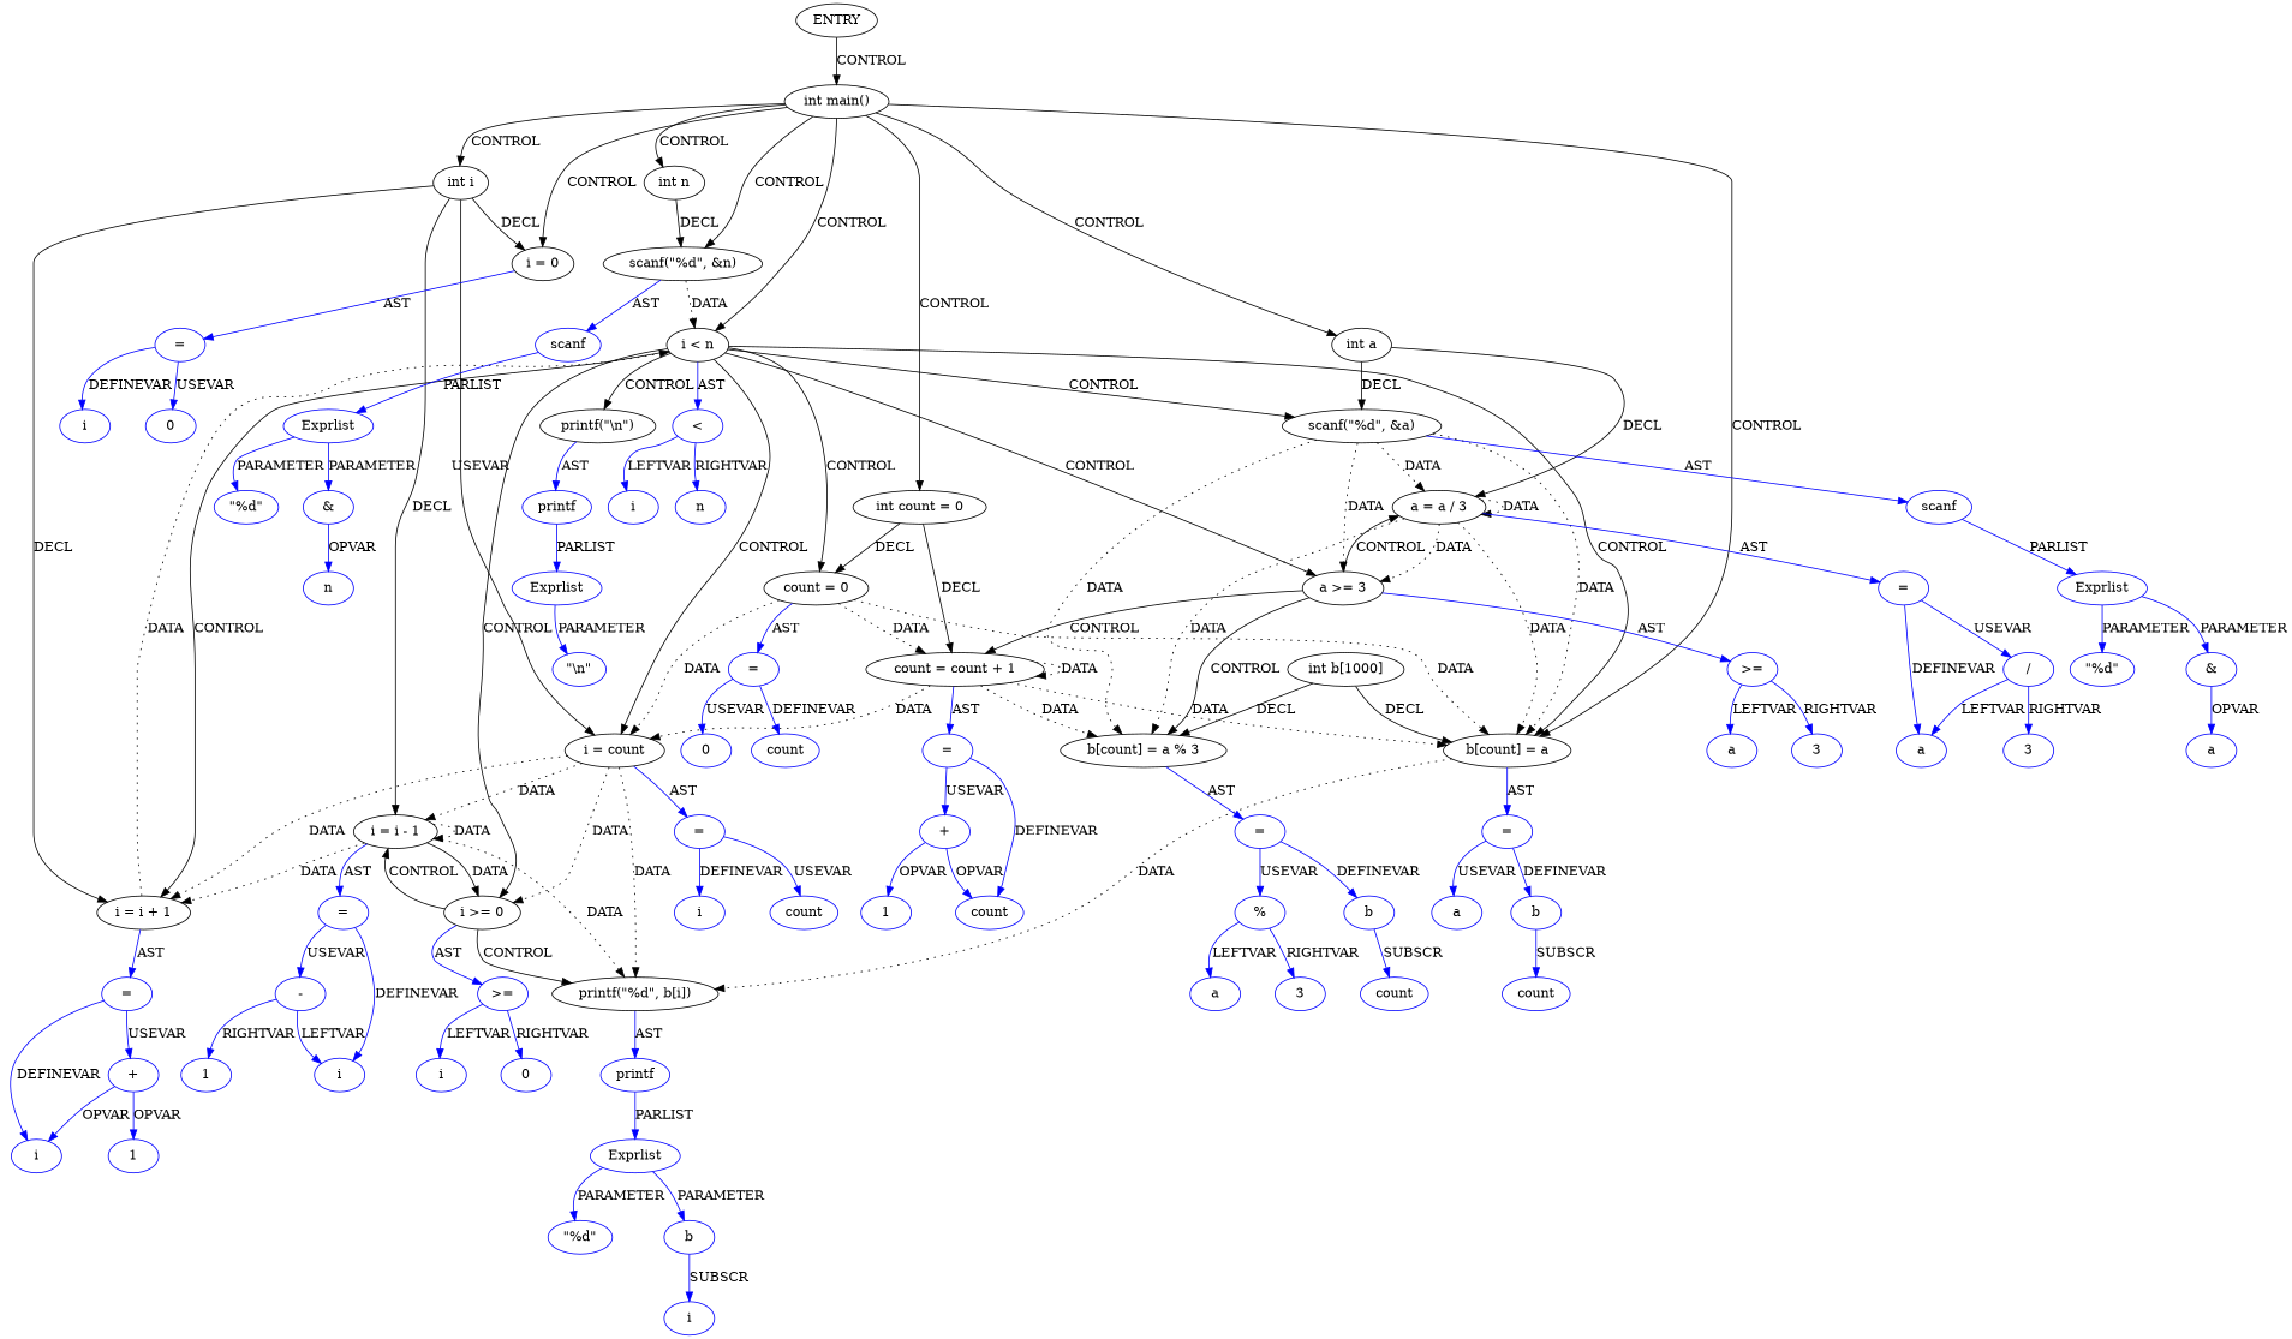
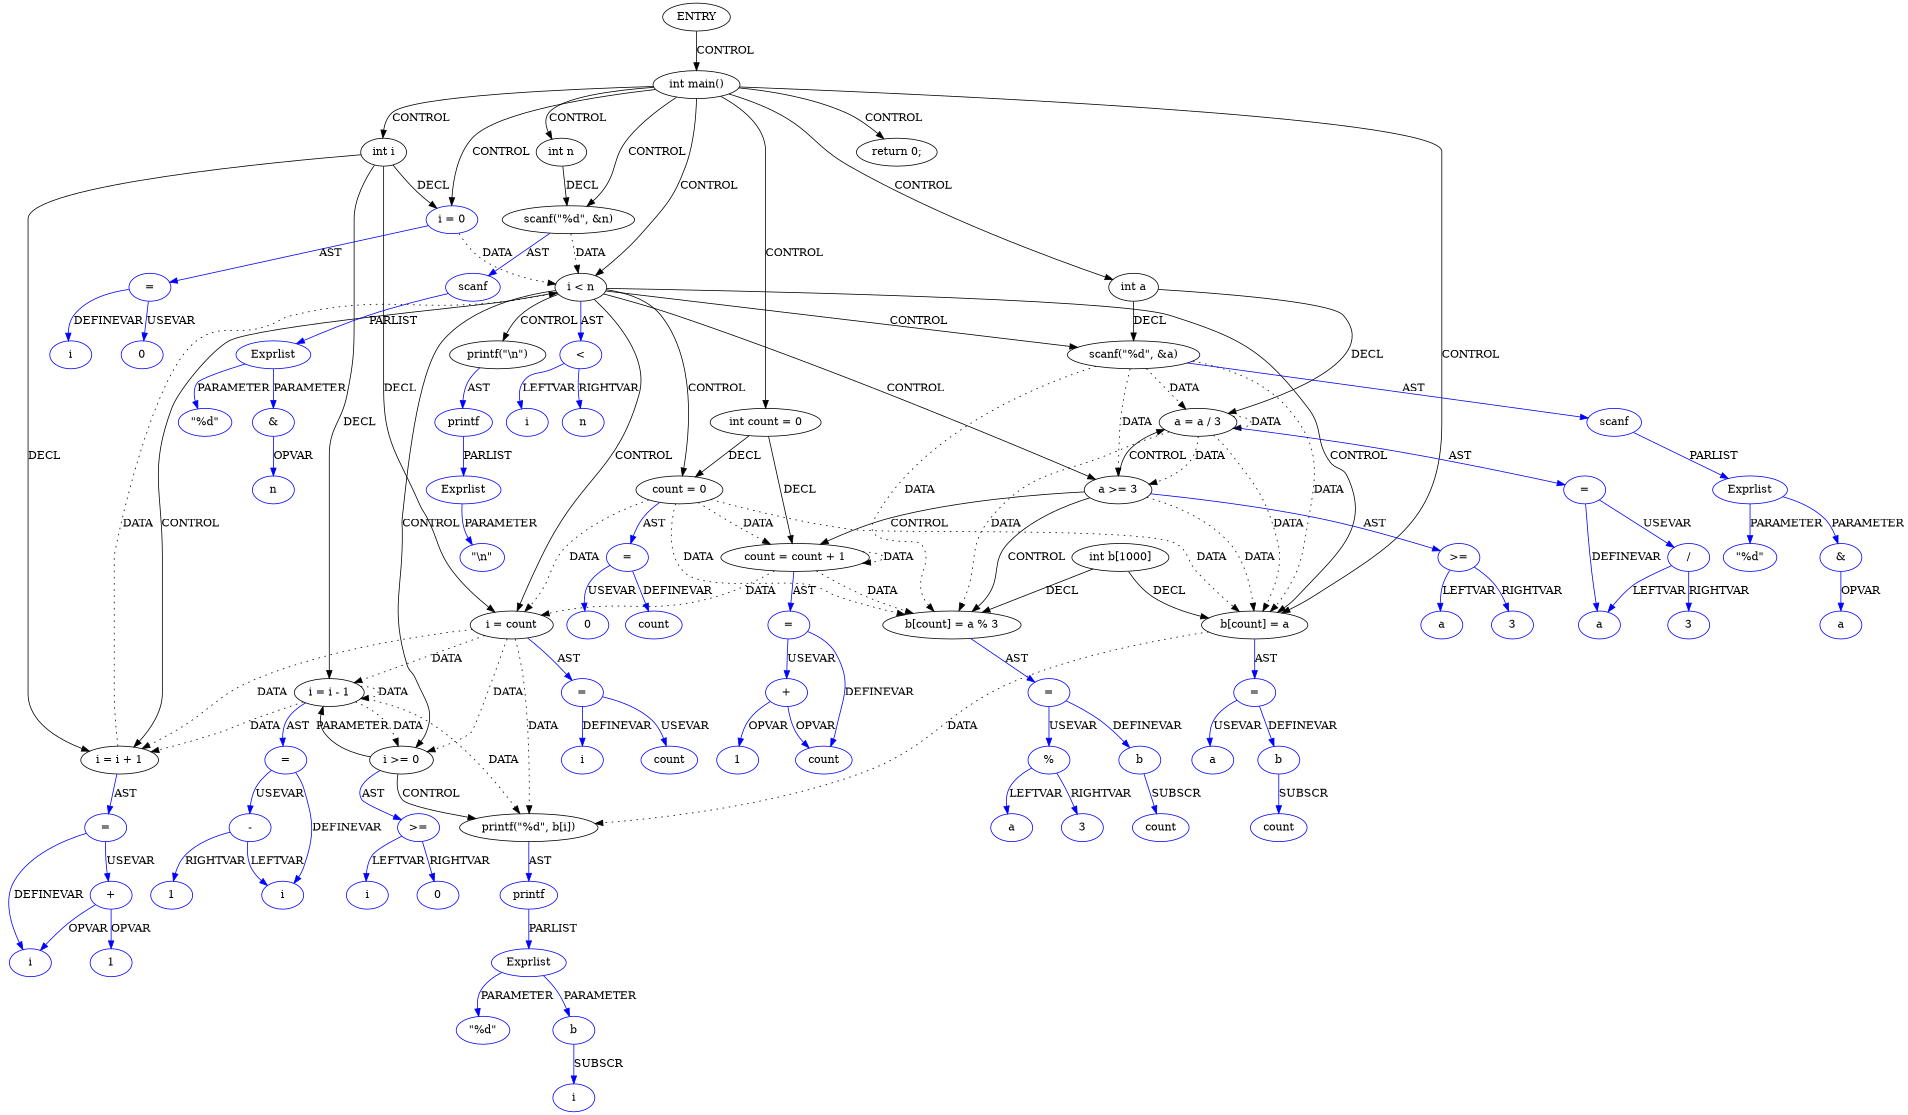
  digraph {
    node [coord=12 type=VAR color=blue]
    edge [color=blue]
    n1 [coord=-1 label=ENTRY type=ENTRY color=""]
    n2 [coord=5 label="int main()" type=CONTROL color=""]
    n3 [coord=7 label="int n" type=DECL varname=n vartype=int color=""]
    n4 [coord=7 label="int i" type=DECL varname=i vartype=int color=""]
    n5 [coord=8 label="scanf(\"%d\", &n)" type=CALL color=""]
    n6 [coord=9 label="int a" type=DECL varname=a vartype=int color=""]
    n7 [coord=11 label="int count = 0" type=DECL varname=count vartype=int color=""]
-   n8 [label="i = 0" type=ASSIGN color=""]
+   n8 [label="i = 0" type=ASSIGN]
    n9 [label="i < n" type=CONTROL color=""]
+   n10 [coord=27 label="return 0;" type=RETURN color=""]
    n11 [coord=20 label="b[count] = a" type=ASSIGN color=""]
    n12 [coord=21 label="i = count" type=ASSIGN color=""]
    n13 [coord=21 label="i = i - 1" type=ASSIGN color=""]
    n14 [label="i = i + 1" type=ASSIGN color=""]
    n15 [coord=8 label=scanf type=FUNCNAME]
    n16 [coord=14 label="scanf(\"%d\", &a)" type=CALL color=""]
    n17 [coord=17 label="a = a / 3" type=ASSIGN color=""]
    n18 [coord=10 label="int b[1000]" type=DECL varname=b vartype="int[]" color=""]
    n19 [coord=16 label="b[count] = a % 3" type=ASSIGN color=""]
    n20 [coord=13 label="count = 0" type=ASSIGN color=""]
    n21 [coord=18 label="count = count + 1" type=ASSIGN color=""]
    n22 [label="=" type=ASSIGNOP]
    n23 [coord=15 label="a >= 3" type=CONTROL color=""]
    n24 [coord=21 label="i >= 0" type=CONTROL color=""]
    n25 [coord=24 label="printf(\"\\n\")" type=CALL color=""]
    n26 [label="<" type=OP]
    n27 [coord=22 label="printf(\"%d\", b[i])" type=CALL color=""]
    n28 [coord=21 label="=" type=ASSIGNOP]
    n29 [coord=21 label="=" type=ASSIGNOP]
    n30 [label="=" type=ASSIGNOP]
    n31 [coord=8 label=Exprlist type=EXPRS]
    n32 [coord=8 label="\"%d\"" type=CONST]
    n33 [coord=8 label="&" type=OP]
    n34 [coord=8 label=n]
    n35 [coord=14 label=scanf type=FUNCNAME]
    n36 [coord=17 label="=" type=ASSIGNOP]
    n37 [coord=16 label="=" type=ASSIGNOP]
    n38 [coord=20 label="=" type=ASSIGNOP]
    n39 [coord=13 label="=" type=ASSIGNOP]
    n40 [coord=18 label="=" type=ASSIGNOP]
    n41 [label=i]
    n42 [label=0 type=CONST]
    n43 [coord=15 label=">=" type=OP]
    n44 [coord=21 label=">=" type=OP]
    n45 [coord=24 label=printf type=FUNCNAME]
    n46 [label=i]
    n47 [label=n]
    n48 [coord=13 label=count]
    n49 [coord=13 label=0 type=CONST]
    n50 [coord=14 label=Exprlist type=EXPRS]
    n51 [coord=14 label="\"%d\"" type=CONST]
    n52 [coord=14 label="&" type=OP]
    n53 [coord=14 label=a]
    n54 [coord=15 label=a]
    n55 [coord=15 label=3 type=CONST]
    n56 [coord=16 label=b]
    n57 [coord=16 label="%" type=OP]
    n58 [coord=16 label=count]
    n59 [coord=16 label=a]
    n60 [coord=16 label=3 type=CONST]
    n61 [coord=17 label=a]
    n62 [coord=17 label="/" type=OP]
    n63 [coord=17 label=3 type=CONST]
    n64 [coord=18 label=count]
    n65 [coord=18 label="+" type=OP]
    n66 [coord=18 label=1 type=CONST]
    n67 [coord=20 label=b]
    n68 [coord=20 label=a]
    n69 [coord=22 label=printf type=FUNCNAME]
    n70 [coord=20 label=count]
    n71 [coord=21 label=i]
    n72 [coord=21 label=count]
    n73 [coord=21 label=i]
    n74 [coord=21 label=0 type=CONST]
    n75 [coord=22 label=Exprlist type=EXPRS]
    n76 [coord=22 label="\"%d\"" type=CONST]
    n77 [coord=22 label=b]
    n78 [coord=22 label=i]
    n79 [coord=21 label=i]
    n80 [coord=21 label="-" type=OP]
    n81 [coord=21 label=1 type=CONST]
    n82 [coord=24 label=Exprlist type=EXPRS]
    n83 [coord=24 label="\"\\n\"" type=CONST]
    n84 [label=i]
    n85 [label="+" type=OP]
    n86 [label=1 type=CONST]
    n1 -> n2 [label=CONTROL color=""]
    n2 -> n3 [label=CONTROL color=""]
    n2 -> n4 [label=CONTROL color=""]
    n2 -> n5 [label=CONTROL color=""]
    n2 -> n6 [label=CONTROL color=""]
    n2 -> n7 [label=CONTROL color=""]
    n2 -> n8 [label=CONTROL color=""]
    n2 -> n9 [label=CONTROL color=""]
+   n2 -> n10 [label=CONTROL color=""]
    n2 -> n11 [label=CONTROL color=""]
    n3 -> n5 [label=DECL color=""]
    n4 -> n8 [label=DECL color=""]
-   n4 -> n12 [label=USEVAR color=""]
+   n4 -> n12 [label=DECL color=""]
    n4 -> n13 [label=DECL color=""]
    n4 -> n14 [label=DECL color=""]
    n5 -> n9 [label=DATA style=dotted color=""]
    n5 -> n15 [label=AST]
    n6 -> n16 [label=DECL color=""]
    n6 -> n17 [label=DECL color=""]
    n7 -> n20 [label=DECL color=""]
    n7 -> n21 [label=DECL color=""]
+   n8 -> n9 [label=DATA style=dotted color=""]
    n8 -> n22 [label=AST]
    n9 -> n11 [label=CONTROL color=""]
    n9 -> n12 [label=CONTROL color=""]
    n9 -> n14 [label=CONTROL color=""]
    n9 -> n16 [label=CONTROL color=""]
    n9 -> n20 [label=CONTROL color=""]
    n9 -> n23 [label=CONTROL color=""]
    n9 -> n24 [label=CONTROL color=""]
    n9 -> n25 [label=CONTROL color=""]
    n9 -> n26 [label=AST]
    n11 -> n27 [label=DATA style=dotted color=""]
    n11 -> n38 [label=AST]
    n12 -> n13 [label=DATA style=dotted color=""]
    n12 -> n14 [label=DATA style=dotted color=""]
    n12 -> n24 [label=DATA style=dotted color=""]
    n12 -> n27 [label=DATA style=dotted color=""]
    n12 -> n28 [label=AST]
    n13 -> n13 [label=DATA style=dotted color=""]
    n13 -> n14 [label=DATA style=dotted color=""]
-   n13 -> n24 [label=DATA style=solid color=""]
+   n13 -> n24 [label=DATA style=dotted color=""]
    n13 -> n27 [label=DATA style=dotted color=""]
    n13 -> n29 [label=AST]
    n14 -> n9 [label=DATA style=dotted color=""]
    n14 -> n30 [label=AST]
    n15 -> n31 [label=PARLIST]
    n16 -> n11 [label=DATA style=dotted color=""]
    n16 -> n17 [label=DATA style=dotted color=""]
    n16 -> n19 [label=DATA style=dotted color=""]
    n16 -> n23 [label=DATA style=dotted color=""]
    n16 -> n35 [label=AST]
    n17 -> n11 [label=DATA style=dotted color=""]
    n17 -> n17 [label=DATA style=dotted color=""]
    n17 -> n19 [label=DATA style=dotted color=""]
    n17 -> n23 [label=DATA style=dotted color=""]
    n17 -> n36 [label=AST]
    n18 -> n11 [label=DECL color=""]
    n18 -> n19 [label=DECL color=""]
    n19 -> n37 [label=AST]
    n20 -> n11 [label=DATA style=dotted color=""]
    n20 -> n12 [label=DATA style=dotted color=""]
+   n20 -> n19 [label=DATA style=dotted color=""]
    n20 -> n21 [label=DATA style=dotted color=""]
    n20 -> n39 [label=AST]
-   n21 -> n11 [label=DATA style=dotted color=""]
+   n23 -> n11 [label=DATA style=dotted color=""]
    n21 -> n12 [label=DATA style=dotted color=""]
    n21 -> n19 [label=DATA style=dotted color=""]
    n21 -> n21 [label=DATA style=dotted color=""]
    n21 -> n40 [label=AST]
    n22 -> n41 [label=DEFINEVAR]
    n22 -> n42 [label=USEVAR]
    n23 -> n17 [label=CONTROL color=""]
    n23 -> n19 [label=CONTROL color=""]
    n23 -> n21 [label=CONTROL color=""]
    n23 -> n43 [label=AST]
-   n24 -> n13 [label=CONTROL color=""]
+   n24 -> n13 [label=PARAMETER color=""]
    n24 -> n27 [label=CONTROL color=""]
    n24 -> n44 [label=AST]
    n25 -> n45 [label=AST]
    n26 -> n46 [label=LEFTVAR]
    n26 -> n47 [label=RIGHTVAR]
    n27 -> n69 [label=AST]
    n28 -> n71 [label=DEFINEVAR]
    n28 -> n72 [label=USEVAR]
    n29 -> n79 [label=DEFINEVAR]
    n29 -> n80 [label=USEVAR]
    n30 -> n84 [label=DEFINEVAR]
    n30 -> n85 [label=USEVAR]
    n31 -> n32 [label=PARAMETER]
    n31 -> n33 [label=PARAMETER]
    n33 -> n34 [label=OPVAR]
    n35 -> n50 [label=PARLIST]
    n36 -> n61 [label=DEFINEVAR]
    n36 -> n62 [label=USEVAR]
    n37 -> n56 [label=DEFINEVAR]
    n37 -> n57 [label=USEVAR]
    n38 -> n67 [label=DEFINEVAR]
    n38 -> n68 [label=USEVAR]
    n39 -> n48 [label=DEFINEVAR]
    n39 -> n49 [label=USEVAR]
    n40 -> n64 [label=DEFINEVAR]
    n40 -> n65 [label=USEVAR]
    n43 -> n54 [label=LEFTVAR]
    n43 -> n55 [label=RIGHTVAR]
    n44 -> n73 [label=LEFTVAR]
    n44 -> n74 [label=RIGHTVAR]
    n45 -> n82 [label=PARLIST]
    n50 -> n51 [label=PARAMETER]
    n50 -> n52 [label=PARAMETER]
    n52 -> n53 [label=OPVAR]
    n56 -> n58 [label=SUBSCR]
    n57 -> n59 [label=LEFTVAR]
    n57 -> n60 [label=RIGHTVAR]
    n62 -> n61 [label=LEFTVAR]
    n62 -> n63 [label=RIGHTVAR]
    n65 -> n64 [label=OPVAR]
    n65 -> n66 [label=OPVAR]
    n67 -> n70 [label=SUBSCR]
    n69 -> n75 [label=PARLIST]
    n75 -> n76 [label=PARAMETER]
    n75 -> n77 [label=PARAMETER]
    n77 -> n78 [label=SUBSCR]
    n80 -> n79 [label=LEFTVAR]
    n80 -> n81 [label=RIGHTVAR]
    n82 -> n83 [label=PARAMETER]
    n85 -> n84 [label=OPVAR]
    n85 -> n86 [label=OPVAR]
  }
